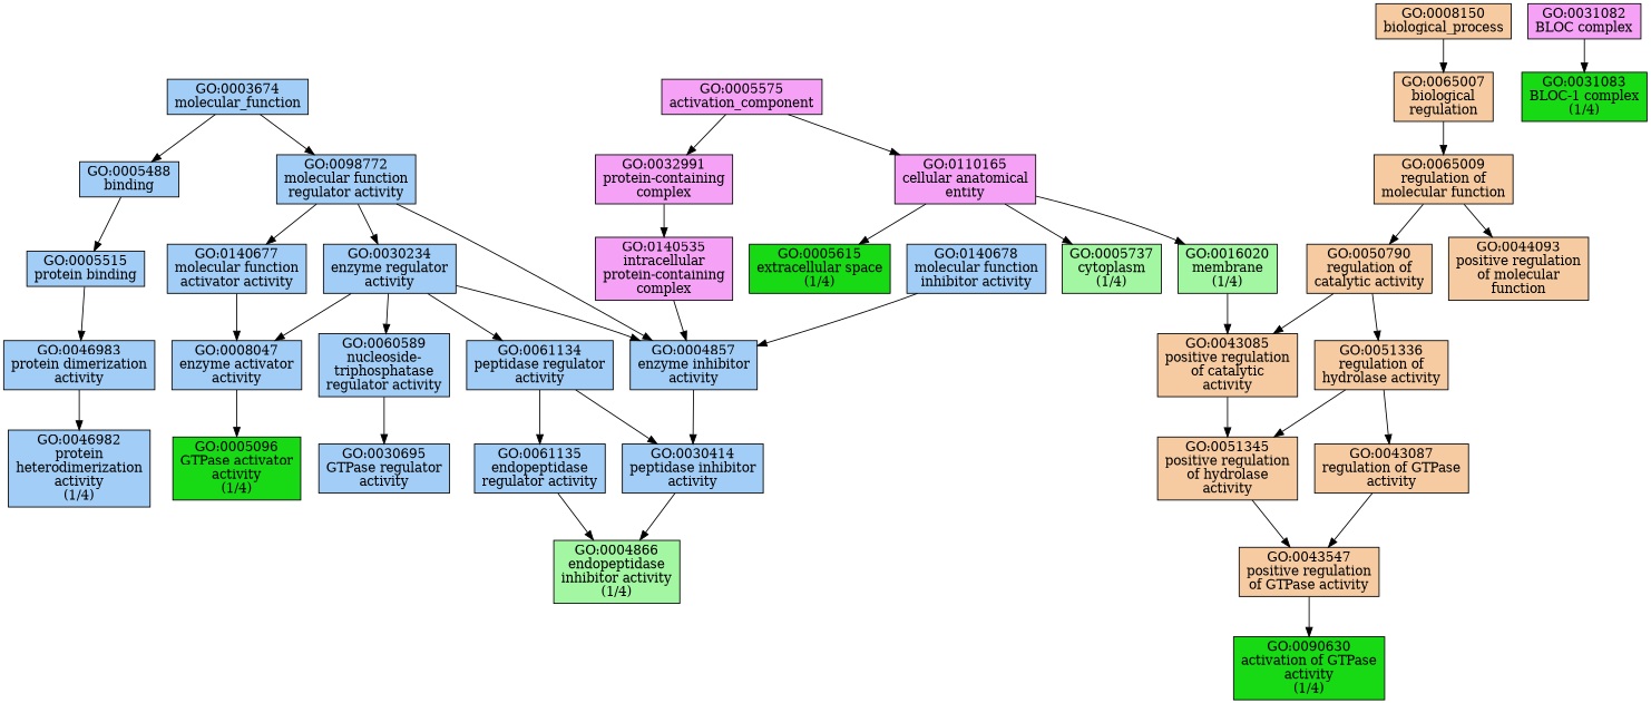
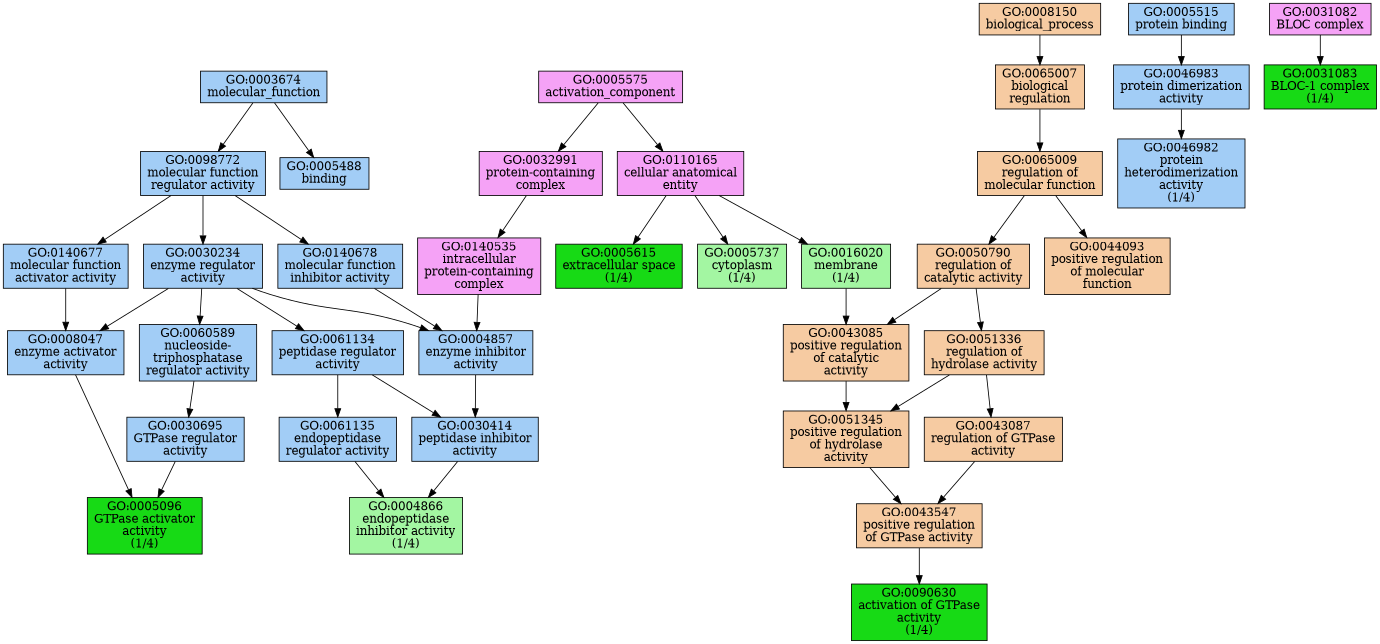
  digraph {
    node [fillcolor="#A2CDF6" shape=box style=filled]
    n1 [label="GO:0003674\nmolecular_function"]
    n2 [label="GO:0005488\nbinding"]
    n3 [label="GO:0098772\nmolecular function\nregulator activity"]
    n4 [label="GO:0005515\nprotein binding"]
    n5 [label="GO:0030234\nenzyme regulator\nactivity"]
    n6 [label="GO:0140677\nmolecular function\nactivator activity"]
    n7 [label="GO:0140678\nmolecular function\ninhibitor activity"]
    n8 [label="GO:0004857\nenzyme inhibitor\nactivity"]
    n9 [label="GO:0030414\npeptidase inhibitor\nactivity"]
    n10 [fillcolor="#A3F6A2" label="GO:0004866\nendopeptidase\ninhibitor activity\n(1/4)"]
    n11 [fillcolor="#17DA15" label="GO:0005096\nGTPase activator\nactivity\n(1/4)"]
    n12 [label="GO:0046983\nprotein dimerization\nactivity"]
    n13 [label="GO:0046982\nprotein\nheterodimerization\nactivity\n(1/4)"]
    n14 [fillcolor="#F5A2F6" label="GO:0005575\nactivation_component"]
    n15 [fillcolor="#F5A2F6" label="GO:0032991\nprotein-containing\ncomplex"]
    n16 [fillcolor="#F5A2F6" label="GO:0110165\ncellular anatomical\nentity"]
    n17 [fillcolor="#F5A2F6" label="GO:0140535\nintracellular\nprotein-containing\ncomplex"]
    n18 [fillcolor="#17DA15" label="GO:0005615\nextracellular space\n(1/4)"]
    n19 [fillcolor="#A3F6A2" label="GO:0005737\ncytoplasm\n(1/4)"]
    n20 [fillcolor="#A3F6A2" label="GO:0016020\nmembrane\n(1/4)"]
    n21 [label="GO:0008047\nenzyme activator\nactivity"]
    n22 [fillcolor="#F6CBA2" label="GO:0008150\nbiological_process"]
    n23 [fillcolor="#F6CBA2" label="GO:0065007\nbiological\nregulation"]
    n24 [fillcolor="#F6CBA2" label="GO:0065009\nregulation of\nmolecular function"]
    n25 [fillcolor="#F6CBA2" label="GO:0043085\npositive regulation\nof catalytic\nactivity"]
    n26 [label="GO:0060589\nnucleoside-\ntriphosphatase\nregulator activity"]
    n27 [label="GO:0061134\npeptidase regulator\nactivity"]
    n28 [label="GO:0030695\nGTPase regulator\nactivity"]
    n29 [label="GO:0061135\nendopeptidase\nregulator activity"]
    n30 [fillcolor="#F5A2F6" label="GO:0031082\nBLOC complex"]
    n31 [fillcolor="#17DA15" label="GO:0031083\nBLOC-1 complex\n(1/4)"]
    n32 [fillcolor="#F6CBA2" label="GO:0051345\npositive regulation\nof hydrolase\nactivity"]
    n33 [fillcolor="#F6CBA2" label="GO:0043547\npositive regulation\nof GTPase activity"]
    n34 [fillcolor="#F6CBA2" label="GO:0043087\nregulation of GTPase\nactivity"]
    n35 [fillcolor="#17DA15" label="GO:0090630\nactivation of GTPase\nactivity\n(1/4)"]
    n36 [fillcolor="#F6CBA2" label="GO:0044093\npositive regulation\nof molecular\nfunction"]
    n37 [fillcolor="#F6CBA2" label="GO:0050790\nregulation of\ncatalytic activity"]
    n38 [fillcolor="#F6CBA2" label="GO:0051336\nregulation of\nhydrolase activity"]
    n1 -> n2
    n1 -> n3
-   n2 -> n4
    n3 -> n5
    n3 -> n6
-   n3 -> n8
+   n3 -> n7
    n4 -> n12
    n5 -> n8
    n5 -> n21
    n5 -> n26
    n5 -> n27
    n6 -> n21
    n7 -> n8
    n8 -> n9
    n9 -> n10
    n12 -> n13
    n14 -> n15
    n14 -> n16
    n15 -> n17
    n16 -> n18
    n16 -> n19
    n16 -> n20
    n17 -> n8
    n20 -> n25
    n21 -> n11
    n22 -> n23
    n23 -> n24
    n24 -> n36
    n24 -> n37
    n25 -> n32
    n26 -> n28
    n27 -> n9
    n27 -> n29
+   n28 -> n11
    n29 -> n10
    n30 -> n31
    n32 -> n33
    n33 -> n35
    n34 -> n33
    n37 -> n25
    n37 -> n38
    n38 -> n32
    n38 -> n34
  }
